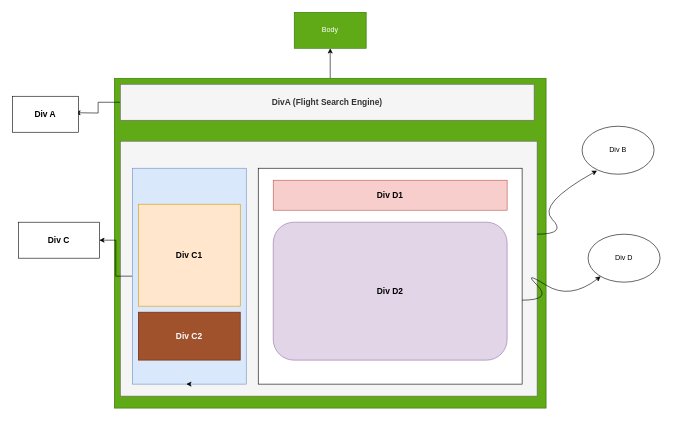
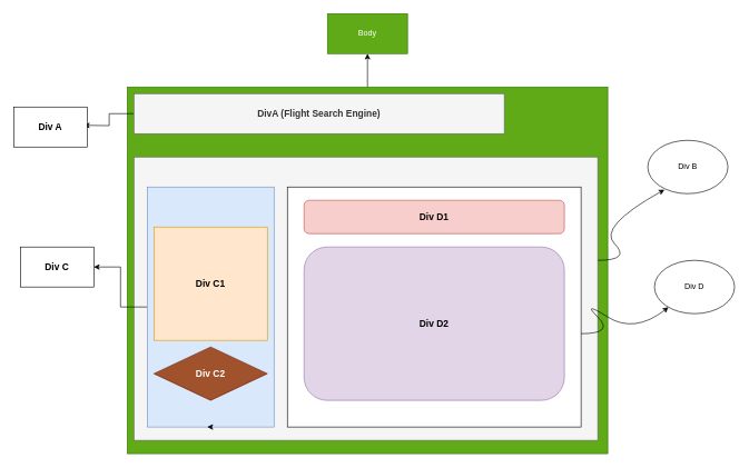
  <mxCell id="0" />
  <mxCell id="1" parent="0" />
  <mxCell id="2" value="" style="edgeStyle=orthogonalEdgeStyle;rounded=0;orthogonalLoop=1;jettySize=auto;html=1;" parent="1" source="3" target="4" edge="1"><mxGeometry relative="1" as="geometry" /></mxCell>
  <mxCell id="3" value="" style="rounded=0;whiteSpace=wrap;html=1;fillColor=#60a917;fontColor=#ffffff;strokeColor=#2D7600;" parent="1" vertex="1"><mxGeometry x="190" y="130" width="720" height="550" as="geometry" /></mxCell>
  <mxCell id="4" value="Body" style="whiteSpace=wrap;html=1;rounded=0;fillColor=#60a917;strokeColor=#2D7600;fillStyle=auto;fontColor=#ffffff;" parent="1" vertex="1"><mxGeometry x="490" y="20" width="120" height="60" as="geometry" /></mxCell>
  <mxCell id="5" style="edgeStyle=orthogonalEdgeStyle;rounded=0;orthogonalLoop=1;jettySize=auto;html=1;" edge="1" parent="1" source="6"><mxGeometry relative="1" as="geometry"><mxPoint x="125" y="187.5" as="targetPoint" /></mxGeometry></mxCell>
- <mxCell id="6" value="&lt;h3&gt;DivA (Flight Search Engine)&lt;/h3&gt;" style="rounded=0;whiteSpace=wrap;html=1;fillColor=#f5f5f5;fontColor=#333333;strokeColor=#666666;" parent="1" vertex="1"><mxGeometry x="200" y="140" width="690" height="60" as="geometry" /></mxCell>
+ <mxCell id="6" value="&lt;h3&gt;DivA (Flight Search Engine)&lt;/h3&gt;" style="rounded=0;whiteSpace=wrap;html=1;fillColor=#f5f5f5;fontColor=#333333;strokeColor=#666666;" parent="1" vertex="1"><mxGeometry x="200" y="140" width="555" height="60" as="geometry" /></mxCell>
  <mxCell id="7" value="&lt;h2 style=&quot;&quot;&gt;&lt;br&gt;&lt;/h2&gt;" style="rounded=0;whiteSpace=wrap;html=1;align=center;fillColor=#f5f5f5;fontColor=#333333;strokeColor=#666666;" parent="1" vertex="1"><mxGeometry x="200" y="235" width="695" height="425" as="geometry" /></mxCell>
  <mxCell id="8" value="" style="edgeStyle=orthogonalEdgeStyle;rounded=0;orthogonalLoop=1;jettySize=auto;html=1;fontColor=none;" parent="1" source="9" target="12" edge="1"><mxGeometry relative="1" as="geometry" /></mxCell>
  <mxCell id="9" value="" style="rounded=0;whiteSpace=wrap;html=1;direction=south;fillColor=#dae8fc;strokeColor=#6c8ebf;" parent="1" vertex="1"><mxGeometry x="220" y="280" width="190" height="360" as="geometry" /></mxCell>
  <mxCell id="10" value="&lt;h3&gt;Div C1&lt;/h3&gt;" style="whiteSpace=wrap;html=1;aspect=fixed;fillColor=#ffe6cc;strokeColor=#d79b00;" parent="1" vertex="1"><mxGeometry x="230" y="340" width="170" height="170" as="geometry" /></mxCell>
- <mxCell id="11" value="&lt;h3&gt;Div C2&lt;/h3&gt;" style="rounded=0;whiteSpace=wrap;html=1;fillStyle=auto;fillColor=#a0522d;strokeColor=#6D1F00;fontColor=#ffffff;" parent="1" vertex="1"><mxGeometry x="230" y="520" width="170" height="80" as="geometry" /></mxCell>
- <mxCell id="12" value="&lt;h3&gt;Div C&lt;/h3&gt;" style="rounded=0;whiteSpace=wrap;html=1;fillStyle=auto;fontColor=none;" parent="1" vertex="1"><mxGeometry x="30" y="370" width="135" height="60" as="geometry" /></mxCell>
+ <mxCell id="11" value="&lt;h3&gt;Div C2&lt;/h3&gt;" style="rhombus;whiteSpace=wrap;html=1;fillStyle=auto;fillColor=#a0522d;strokeColor=#6D1F00;fontColor=#ffffff;" parent="1" vertex="1"><mxGeometry x="230" y="520" width="170" height="80" as="geometry" /></mxCell>
+ <mxCell id="12" value="&lt;h3&gt;Div C&lt;/h3&gt;" style="rounded=0;whiteSpace=wrap;html=1;fillStyle=auto;fontColor=none;" parent="1" vertex="1"><mxGeometry x="30" y="370" width="110" height="60" as="geometry" /></mxCell>
  <mxCell id="13" value="" style="rounded=0;whiteSpace=wrap;html=1;fillStyle=auto;fontColor=none;" parent="1" vertex="1"><mxGeometry x="430" y="280" width="440" height="360" as="geometry" /></mxCell>
- <mxCell id="14" value="&lt;h3&gt;Div D1&lt;/h3&gt;" style="rounded=0;whiteSpace=wrap;html=1;fillStyle=auto;fillColor=#f8cecc;strokeColor=#b85450;" parent="1" vertex="1"><mxGeometry x="455" y="300" width="390" height="50" as="geometry" /></mxCell>
+ <mxCell id="14" value="&lt;h3&gt;Div D1&lt;/h3&gt;" style="whiteSpace=wrap;html=1;fillStyle=auto;fillColor=#f8cecc;strokeColor=#b85450;rounded=1;" parent="1" vertex="1"><mxGeometry x="455" y="300" width="390" height="50" as="geometry" /></mxCell>
  <mxCell id="15" value="&lt;h3&gt;Div D2&lt;/h3&gt;" style="whiteSpace=wrap;html=1;fillStyle=auto;fillColor=#e1d5e7;strokeColor=#9673a6;rounded=1;" parent="1" vertex="1"><mxGeometry x="455" y="370" width="390" height="230" as="geometry" /></mxCell>
  <mxCell id="16" value="" style="curved=1;endArrow=classic;html=1;rounded=0;fontColor=none;" parent="1" target="17" edge="1"><mxGeometry width="50" height="50" relative="1" as="geometry"><mxPoint x="870" y="500" as="sourcePoint" /><mxPoint x="970" y="450" as="targetPoint" /><Array as="points"><mxPoint x="920" y="500" /><mxPoint x="870" y="450" /><mxPoint x="950" y="500" /></Array></mxGeometry></mxCell>
  <mxCell id="17" value="Div D" style="ellipse;whiteSpace=wrap;html=1;fillStyle=auto;fontColor=none;" parent="1" vertex="1"><mxGeometry x="980" y="390" width="120" height="80" as="geometry" /></mxCell>
  <mxCell id="18" style="edgeStyle=orthogonalEdgeStyle;rounded=0;orthogonalLoop=1;jettySize=auto;html=1;exitX=1;exitY=0.5;exitDx=0;exitDy=0;fontColor=none;" parent="1" source="9" edge="1"><mxGeometry relative="1" as="geometry"><mxPoint x="310" y="640" as="targetPoint" /></mxGeometry></mxCell>
  <mxCell id="19" value="Div B" style="ellipse;whiteSpace=wrap;html=1;fillStyle=auto;fontColor=none;" parent="1" vertex="1"><mxGeometry x="970" y="210" width="120" height="80" as="geometry" /></mxCell>
  <mxCell id="20" value="" style="curved=1;endArrow=classic;html=1;rounded=0;fontColor=none;entryX=0.208;entryY=0.925;entryDx=0;entryDy=0;entryPerimeter=0;" parent="1" target="19" edge="1"><mxGeometry width="50" height="50" relative="1" as="geometry"><mxPoint x="895" y="390" as="sourcePoint" /><mxPoint x="945" y="340" as="targetPoint" /><Array as="points"><mxPoint x="945" y="390" /><mxPoint x="895" y="340" /></Array></mxGeometry></mxCell>
  <mxCell id="21" value="&lt;h3&gt;Div A&lt;/h3&gt;" style="rounded=0;whiteSpace=wrap;html=1;fillStyle=auto;fontColor=none;" vertex="1" parent="1"><mxGeometry x="20" y="160" width="110" height="60" as="geometry" /></mxCell>
